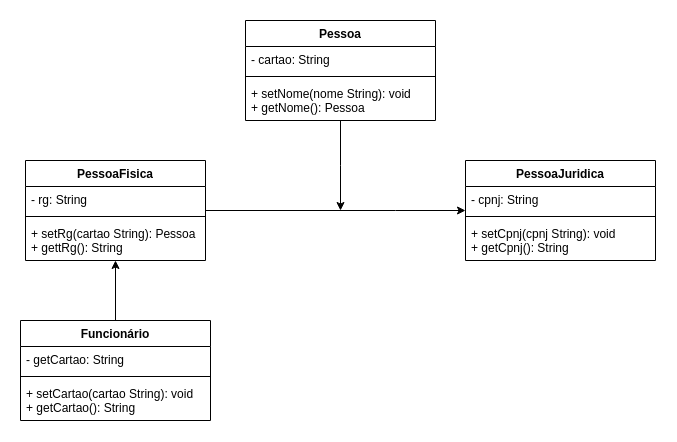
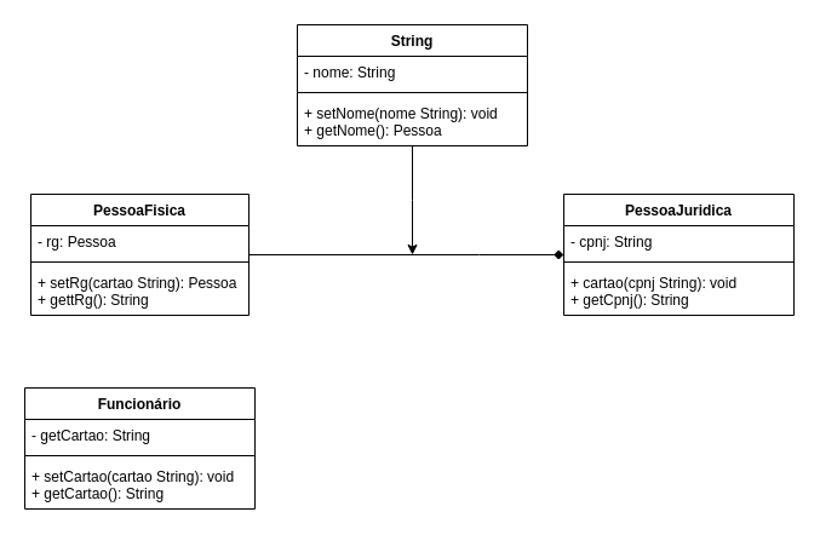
  <mxCell id="0" />
  <mxCell id="1" parent="0" />
  <mxCell id="2" style="edgeStyle=orthogonalEdgeStyle;rounded=0;orthogonalLoop=1;jettySize=auto;html=1;" edge="1" parent="1" source="3"><mxGeometry relative="1" as="geometry"><mxPoint x="340" y="210" as="targetPoint" /></mxGeometry></mxCell>
- <mxCell id="3" value="Pessoa" style="swimlane;fontStyle=1;align=center;verticalAlign=top;childLayout=stackLayout;horizontal=1;startSize=26;horizontalStack=0;resizeParent=1;resizeParentMax=0;resizeLast=0;collapsible=1;marginBottom=0;" vertex="1" parent="1"><mxGeometry x="245" y="20" width="190" height="100" as="geometry" /></mxCell>
- <mxCell id="4" value="- cartao: String" style="text;strokeColor=none;fillColor=none;align=left;verticalAlign=top;spacingLeft=4;spacingRight=4;overflow=hidden;rotatable=0;points=[[0,0.5],[1,0.5]];portConstraint=eastwest;" vertex="1" parent="3"><mxGeometry y="26" width="190" height="26" as="geometry" /></mxCell>
+ <mxCell id="3" value="String" style="swimlane;fontStyle=1;align=center;verticalAlign=top;childLayout=stackLayout;horizontal=1;startSize=26;horizontalStack=0;resizeParent=1;resizeParentMax=0;resizeLast=0;collapsible=1;marginBottom=0;" vertex="1" parent="1"><mxGeometry x="245" y="20" width="190" height="100" as="geometry" /></mxCell>
+ <mxCell id="4" value="- nome: String" style="text;strokeColor=none;fillColor=none;align=left;verticalAlign=top;spacingLeft=4;spacingRight=4;overflow=hidden;rotatable=0;points=[[0,0.5],[1,0.5]];portConstraint=eastwest;" vertex="1" parent="3"><mxGeometry y="26" width="190" height="26" as="geometry" /></mxCell>
  <mxCell id="5" value="" style="line;strokeWidth=1;fillColor=none;align=left;verticalAlign=middle;spacingTop=-1;spacingLeft=3;spacingRight=3;rotatable=0;labelPosition=right;points=[];portConstraint=eastwest;" vertex="1" parent="3"><mxGeometry y="52" width="190" height="8" as="geometry" /></mxCell>
  <mxCell id="6" value="+ setNome(nome String): void&#10;+ getNome(): Pessoa" style="text;strokeColor=none;fillColor=none;align=left;verticalAlign=top;spacingLeft=4;spacingRight=4;overflow=hidden;rotatable=0;points=[[0,0.5],[1,0.5]];portConstraint=eastwest;" vertex="1" parent="3"><mxGeometry y="60" width="190" height="40" as="geometry" /></mxCell>
- <mxCell id="7" style="edgeStyle=orthogonalEdgeStyle;rounded=0;orthogonalLoop=1;jettySize=auto;html=1;entryX=0;entryY=0.923;entryDx=0;entryDy=0;entryPerimeter=0;" edge="1" parent="1" source="8" target="13"><mxGeometry relative="1" as="geometry"><Array as="points"><mxPoint x="395" y="210" /><mxPoint x="395" y="210" /></Array></mxGeometry></mxCell>
+ <mxCell id="7" style="edgeStyle=orthogonalEdgeStyle;rounded=0;orthogonalLoop=1;jettySize=auto;html=1;entryX=0;entryY=0.923;entryDx=0;entryDy=0;entryPerimeter=0;endArrow=diamond;" edge="1" parent="1" source="8" target="13"><mxGeometry relative="1" as="geometry"><Array as="points"><mxPoint x="395" y="210" /><mxPoint x="395" y="210" /></Array></mxGeometry></mxCell>
  <mxCell id="8" value="PessoaFisica" style="swimlane;fontStyle=1;align=center;verticalAlign=top;childLayout=stackLayout;horizontal=1;startSize=26;horizontalStack=0;resizeParent=1;resizeParentMax=0;resizeLast=0;collapsible=1;marginBottom=0;" vertex="1" parent="1"><mxGeometry x="25" y="160" width="180" height="100" as="geometry" /></mxCell>
- <mxCell id="9" value="- rg: String" style="text;strokeColor=none;fillColor=none;align=left;verticalAlign=top;spacingLeft=4;spacingRight=4;overflow=hidden;rotatable=0;points=[[0,0.5],[1,0.5]];portConstraint=eastwest;" vertex="1" parent="8"><mxGeometry y="26" width="180" height="26" as="geometry" /></mxCell>
+ <mxCell id="9" value="- rg: Pessoa" style="text;strokeColor=none;fillColor=none;align=left;verticalAlign=top;spacingLeft=4;spacingRight=4;overflow=hidden;rotatable=0;points=[[0,0.5],[1,0.5]];portConstraint=eastwest;" vertex="1" parent="8"><mxGeometry y="26" width="180" height="26" as="geometry" /></mxCell>
  <mxCell id="10" value="" style="line;strokeWidth=1;fillColor=none;align=left;verticalAlign=middle;spacingTop=-1;spacingLeft=3;spacingRight=3;rotatable=0;labelPosition=right;points=[];portConstraint=eastwest;" vertex="1" parent="8"><mxGeometry y="52" width="180" height="8" as="geometry" /></mxCell>
  <mxCell id="11" value="+ setRg(cartao String): Pessoa&#10;+ gettRg(): String" style="text;strokeColor=none;fillColor=none;align=left;verticalAlign=top;spacingLeft=4;spacingRight=4;overflow=hidden;rotatable=0;points=[[0,0.5],[1,0.5]];portConstraint=eastwest;" vertex="1" parent="8"><mxGeometry y="60" width="180" height="40" as="geometry" /></mxCell>
  <mxCell id="12" value="PessoaJuridica" style="swimlane;fontStyle=1;align=center;verticalAlign=top;childLayout=stackLayout;horizontal=1;startSize=26;horizontalStack=0;resizeParent=1;resizeParentMax=0;resizeLast=0;collapsible=1;marginBottom=0;" vertex="1" parent="1"><mxGeometry x="465" y="160" width="190" height="100" as="geometry" /></mxCell>
  <mxCell id="13" value="- cpnj: String" style="text;strokeColor=none;fillColor=none;align=left;verticalAlign=top;spacingLeft=4;spacingRight=4;overflow=hidden;rotatable=0;points=[[0,0.5],[1,0.5]];portConstraint=eastwest;" vertex="1" parent="12"><mxGeometry y="26" width="190" height="26" as="geometry" /></mxCell>
  <mxCell id="14" value="" style="line;strokeWidth=1;fillColor=none;align=left;verticalAlign=middle;spacingTop=-1;spacingLeft=3;spacingRight=3;rotatable=0;labelPosition=right;points=[];portConstraint=eastwest;" vertex="1" parent="12"><mxGeometry y="52" width="190" height="8" as="geometry" /></mxCell>
- <mxCell id="15" value="+ setCpnj(cpnj String): void&#10;+ getCpnj(): String" style="text;strokeColor=none;fillColor=none;align=left;verticalAlign=top;spacingLeft=4;spacingRight=4;overflow=hidden;rotatable=0;points=[[0,0.5],[1,0.5]];portConstraint=eastwest;" vertex="1" parent="12"><mxGeometry y="60" width="190" height="40" as="geometry" /></mxCell>
- <mxCell id="16" style="edgeStyle=orthogonalEdgeStyle;rounded=0;orthogonalLoop=1;jettySize=auto;html=1;" edge="1" parent="1" source="17" target="8"><mxGeometry relative="1" as="geometry" /></mxCell>
+ <mxCell id="15" value="+ cartao(cpnj String): void&#10;+ getCpnj(): String" style="text;strokeColor=none;fillColor=none;align=left;verticalAlign=top;spacingLeft=4;spacingRight=4;overflow=hidden;rotatable=0;points=[[0,0.5],[1,0.5]];portConstraint=eastwest;" vertex="1" parent="12"><mxGeometry y="60" width="190" height="40" as="geometry" /></mxCell>
  <mxCell id="17" value="Funcionário" style="swimlane;fontStyle=1;align=center;verticalAlign=top;childLayout=stackLayout;horizontal=1;startSize=26;horizontalStack=0;resizeParent=1;resizeParentMax=0;resizeLast=0;collapsible=1;marginBottom=0;" vertex="1" parent="1"><mxGeometry x="20" y="320" width="190" height="100" as="geometry" /></mxCell>
  <mxCell id="18" value="- getCartao: String" style="text;strokeColor=none;fillColor=none;align=left;verticalAlign=top;spacingLeft=4;spacingRight=4;overflow=hidden;rotatable=0;points=[[0,0.5],[1,0.5]];portConstraint=eastwest;" vertex="1" parent="17"><mxGeometry y="26" width="190" height="26" as="geometry" /></mxCell>
  <mxCell id="19" value="" style="line;strokeWidth=1;fillColor=none;align=left;verticalAlign=middle;spacingTop=-1;spacingLeft=3;spacingRight=3;rotatable=0;labelPosition=right;points=[];portConstraint=eastwest;" vertex="1" parent="17"><mxGeometry y="52" width="190" height="8" as="geometry" /></mxCell>
  <mxCell id="20" value="+ setCartao(cartao String): void&#10;+ getCartao(): String" style="text;strokeColor=none;fillColor=none;align=left;verticalAlign=top;spacingLeft=4;spacingRight=4;overflow=hidden;rotatable=0;points=[[0,0.5],[1,0.5]];portConstraint=eastwest;" vertex="1" parent="17"><mxGeometry y="60" width="190" height="40" as="geometry" /></mxCell>
